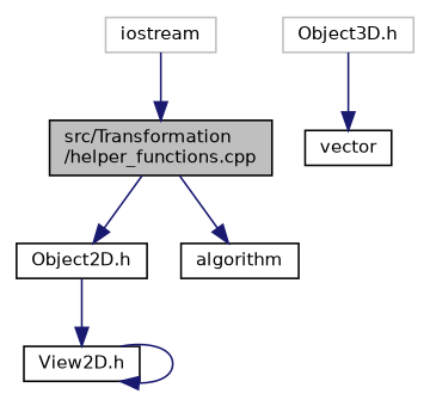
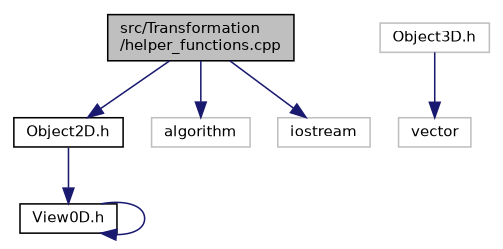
  digraph {
    fontname="DejaVu Sans"
    node [color=grey75 fillcolor=white fontname="DejaVu Sans" fontsize=10 shape=record style=filled]
    edge [color=midnightblue fontname="DejaVu Sans" fontsize=10 labelfontname=Helvetica labelfontsize=10 style=solid]
    n1 [color=black fillcolor=grey75 fontcolor=black height=0.2 label="src/Transformation\l/helper_functions.cpp" width=0.4]
    n2 [color=black height=0.2 label="Object2D.h" width=0.4]
-   n3 [color=black height=0.2 label=algorithm width=0.4]
+   n3 [height=0.2 label=algorithm width=0.4]
    n4 [height=0.2 label=iostream width=0.4]
    n5 [height=0.2 label="Object3D.h" width=0.4]
-   n6 [color=black height=0.2 label=vector width=0.4]
-   n7 [color=black height=0.2 label="View2D.h" width=0.4]
+   n6 [height=0.2 label=vector width=0.4]
+   n7 [color=black height=0.2 label="View0D.h" width=0.4]
    n1 -> n2
    n1 -> n3
-   n4 -> n1
+   n1 -> n4
    n2 -> n7
    n5 -> n6
    n7 -> n7
  }
